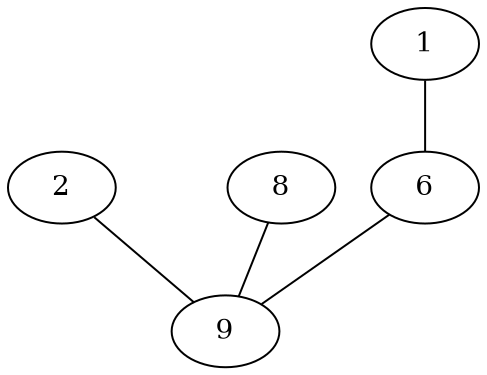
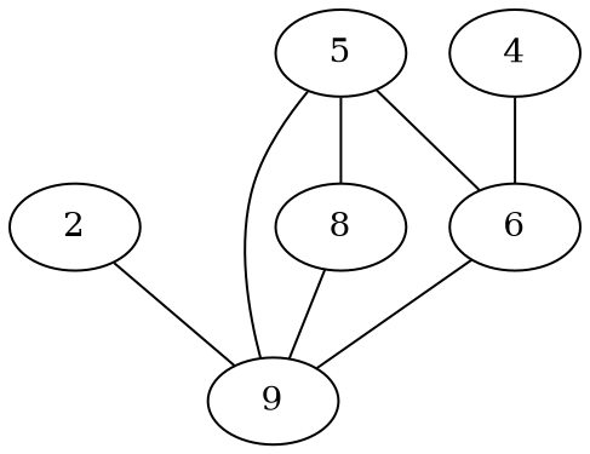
  graph {
    2
    9
+   5
    8
    6
-   4 [label=1]
+   4
    2 -- 9
+   5 -- 9
+   5 -- 8
+   5 -- 6
    8 -- 9
    6 -- 9
    4 -- 6
  }
